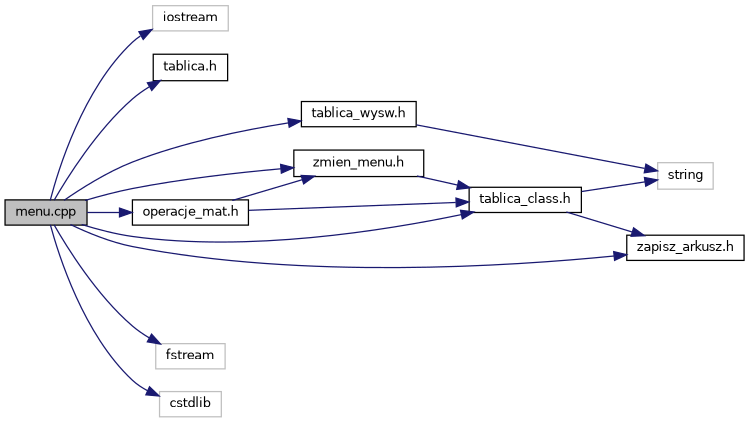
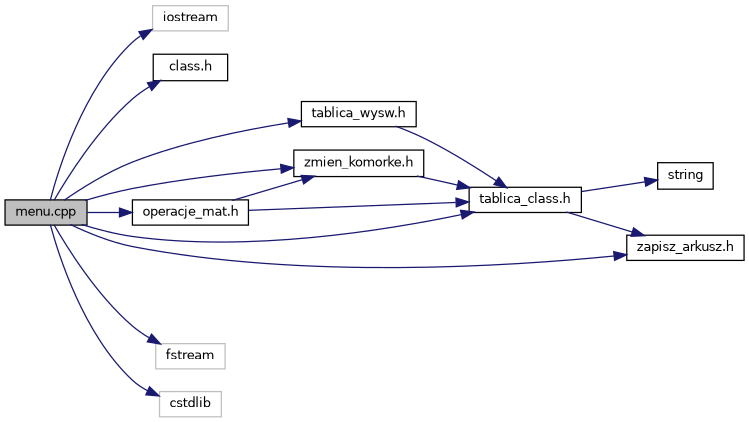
  digraph {
    rankdir=LR
    node [color=black fillcolor=white fontname=Helvetica fontsize=10 shape=record style=filled]
    edge [color=midnightblue fontname=Helvetica fontsize=10 labelfontname=Helvetica labelfontsize=10 style=solid]
    n1 [fillcolor=grey75 fontcolor=black height=0.2 label="menu.cpp" width=0.4]
    n2 [color=grey75 height=0.2 label=iostream width=0.4]
-   n3 [height=0.2 label="tablica.h" width=0.4]
+   n3 [height=0.2 label="class.h" width=0.4]
    n4 [height=0.2 label="tablica_wysw.h" width=0.4]
    n5 [height=0.2 label="tablica_class.h" width=0.4]
    n6 [height=0.2 label="zapisz_arkusz.h" width=0.4]
-   n7 [height=0.2 label="zmien_menu.h" width=0.4]
+   n7 [height=0.2 label="zmien_komorke.h" width=0.4]
    n8 [height=0.2 label="operacje_mat.h" width=0.4]
    n9 [color=grey75 height=0.2 label=fstream width=0.4]
    n10 [color=grey75 height=0.2 label=cstdlib width=0.4]
-   n11 [color=grey75 height=0.2 label=string width=0.4]
+   n11 [height=0.2 label=string width=0.4]
    n1 -> n2
    n1 -> n3
    n1 -> n4
    n1 -> n5
    n1 -> n6
    n1 -> n7
    n1 -> n8
    n1 -> n9
    n1 -> n10
-   n4 -> n11
+   n4 -> n5
    n5 -> n6
    n5 -> n11
    n7 -> n5
    n8 -> n5
    n8 -> n7
  }
